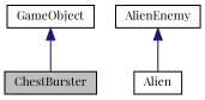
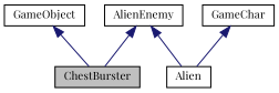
  digraph {
    fontname="Playfair Display"
    node [color=black fontname="Playfair Display" fontsize=10 shape=record]
    edge [color=midnightblue dir=back fontname="Playfair Display" fontsize=10 labelfontname=Helvetica labelfontsize=10 style=solid]
    n1 [fillcolor=grey75 fontcolor=black height=0.2 label=ChestBurster style=filled width=0.4]
    n2 [height=0.2 label=AlienEnemy width=0.4]
    n3 [height=0.2 label=Alien width=0.4]
+   n4 [height=0.2 label=GameChar width=0.4]
    n5 [height=0.2 label=GameObject width=0.4]
+   n2 -> n1
    n2 -> n3
+   n4 -> n3
    n5 -> n1
  }
